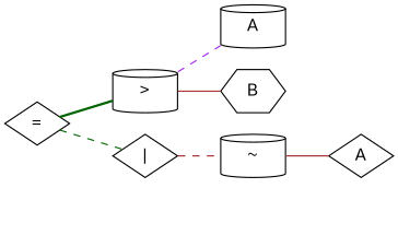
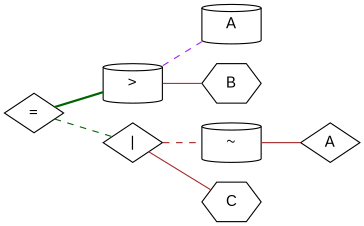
  graph {
    rankdir=LR
    node [fontname=Arial shape=diamond]
    edge [color=brown style=dashed]
    n1 [label="="]
    n2 [label=">" shape=cylinder]
    n3 [label="|"]
    n4 [label=A shape=cylinder]
    n5 [label=B shape=hexagon]
    n6 [label="~" shape=cylinder]
+   n7 [label=C shape=hexagon]
    n8 [label=A]
    n1 -- n2 [color=darkgreen style=bold]
    n1 -- n3 [color=darkgreen]
    n2 -- n4 [color=purple]
    n2 -- n5 [style=solid]
    n3 -- n6
+   n3 -- n7 [style=solid]
    n6 -- n8 [style=solid]
  }
